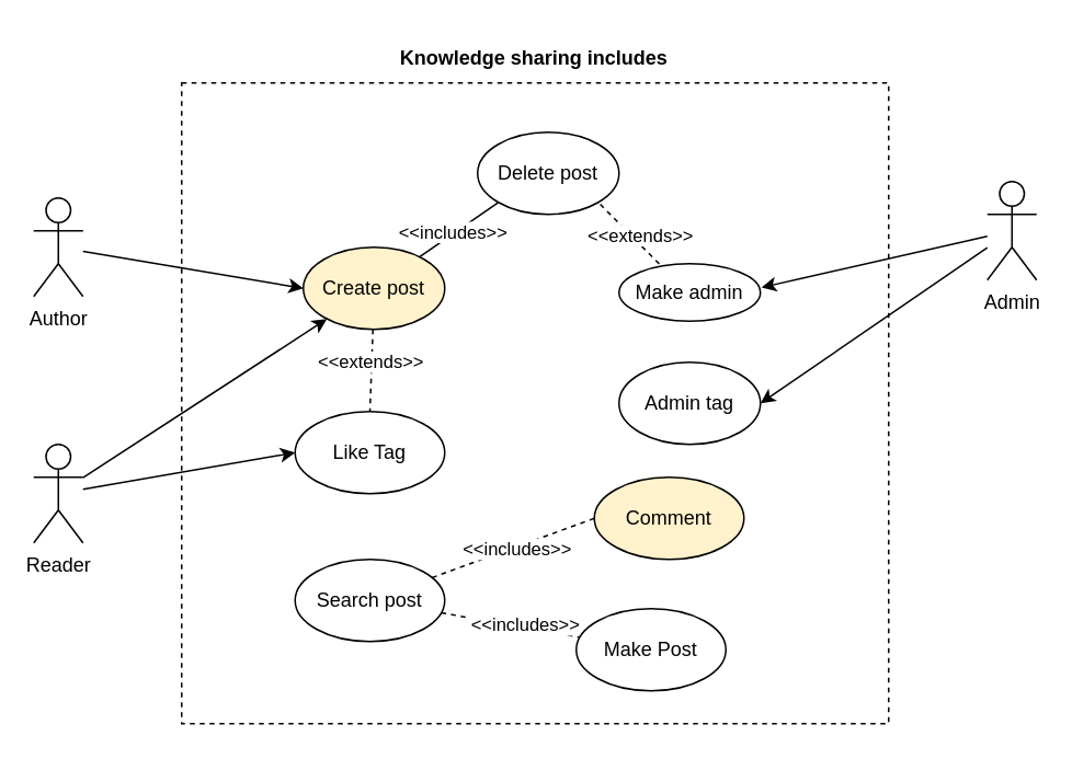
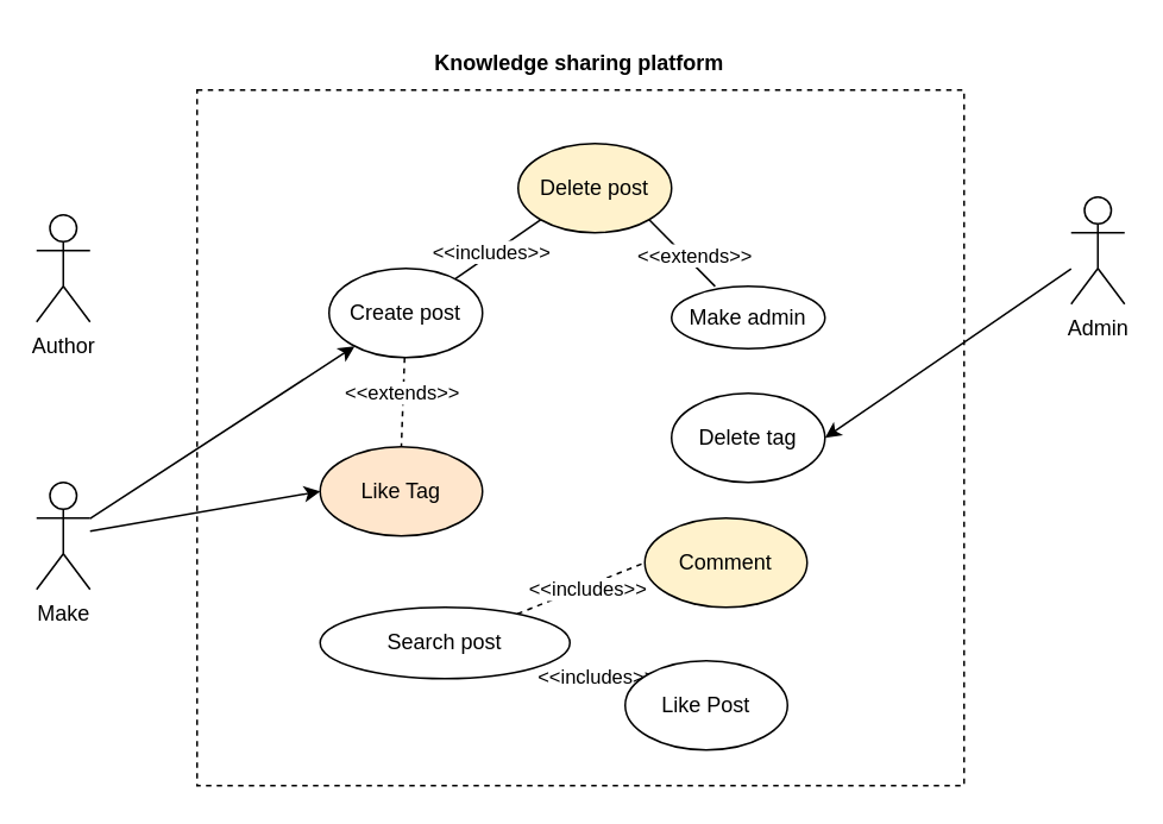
  <mxCell id="0" />
  <mxCell id="1" parent="0" />
  <mxCell id="2" value="" style="rounded=0;whiteSpace=wrap;html=1;dashed=1;fillColor=none;" vertex="1" parent="1"><mxGeometry x="110" y="50" width="430" height="390" as="geometry" /></mxCell>
- <mxCell id="3" value="&lt;b&gt;Knowledge sharing includes&lt;/b&gt;" style="text;html=1;align=center;verticalAlign=middle;resizable=0;points=[];autosize=1;strokeColor=none;fillColor=none;" vertex="1" parent="1"><mxGeometry x="229" y="20" width="190" height="30" as="geometry" /></mxCell>
- <mxCell id="4" style="rounded=0;orthogonalLoop=1;jettySize=auto;html=1;entryX=0;entryY=0.5;entryDx=0;entryDy=0;" edge="1" parent="1" source="5" target="16"><mxGeometry relative="1" as="geometry" /></mxCell>
+ <mxCell id="3" value="&lt;b&gt;Knowledge sharing platform&lt;/b&gt;" style="text;html=1;align=center;verticalAlign=middle;resizable=0;points=[];autosize=1;strokeColor=none;fillColor=none;" vertex="1" parent="1"><mxGeometry x="229" y="20" width="190" height="30" as="geometry" /></mxCell>
  <mxCell id="5" value="Author" style="shape=umlActor;verticalLabelPosition=bottom;verticalAlign=top;html=1;outlineConnect=0;" vertex="1" parent="1"><mxGeometry x="20" y="120" width="30" height="60" as="geometry" /></mxCell>
  <mxCell id="6" style="rounded=0;orthogonalLoop=1;jettySize=auto;html=1;" edge="1" parent="1" source="8" target="16"><mxGeometry relative="1" as="geometry" /></mxCell>
  <mxCell id="7" style="rounded=0;orthogonalLoop=1;jettySize=auto;html=1;entryX=0;entryY=0.5;entryDx=0;entryDy=0;" edge="1" parent="1" source="8" target="28"><mxGeometry relative="1" as="geometry" /></mxCell>
- <mxCell id="8" value="Reader" style="shape=umlActor;verticalLabelPosition=bottom;verticalAlign=top;html=1;outlineConnect=0;" vertex="1" parent="1"><mxGeometry x="20" y="270" width="30" height="60" as="geometry" /></mxCell>
- <mxCell id="9" style="rounded=0;orthogonalLoop=1;jettySize=auto;html=1;entryX=1.008;entryY=0.414;entryDx=0;entryDy=0;entryPerimeter=0;" edge="1" parent="1" source="11" target="23"><mxGeometry relative="1" as="geometry" /></mxCell>
+ <mxCell id="8" value="Make" style="shape=umlActor;verticalLabelPosition=bottom;verticalAlign=top;html=1;outlineConnect=0;" vertex="1" parent="1"><mxGeometry x="20" y="270" width="30" height="60" as="geometry" /></mxCell>
  <mxCell id="10" style="rounded=0;orthogonalLoop=1;jettySize=auto;html=1;entryX=1;entryY=0.5;entryDx=0;entryDy=0;" edge="1" parent="1" source="11" target="29"><mxGeometry relative="1" as="geometry" /></mxCell>
  <mxCell id="11" value="Admin" style="shape=umlActor;verticalLabelPosition=bottom;verticalAlign=top;html=1;outlineConnect=0;" vertex="1" parent="1"><mxGeometry x="600" y="110" width="30" height="60" as="geometry" /></mxCell>
  <mxCell id="12" style="rounded=0;orthogonalLoop=1;jettySize=auto;html=1;entryX=0;entryY=1;entryDx=0;entryDy=0;dashed=0;endArrow=none;endFill=0;" edge="1" parent="1" source="16" target="22"><mxGeometry relative="1" as="geometry" /></mxCell>
  <mxCell id="13" value="&amp;lt;&amp;lt;includes&amp;gt;&amp;gt;" style="edgeLabel;html=1;align=center;verticalAlign=middle;resizable=0;points=[];" vertex="1" connectable="0" parent="12"><mxGeometry x="-0.232" relative="1" as="geometry"><mxPoint x="2" y="-3" as="offset" /></mxGeometry></mxCell>
  <mxCell id="14" style="rounded=0;orthogonalLoop=1;jettySize=auto;html=1;entryX=0.5;entryY=0;entryDx=0;entryDy=0;dashed=1;endArrow=none;endFill=0;" edge="1" parent="1" source="16" target="28"><mxGeometry relative="1" as="geometry" /></mxCell>
  <mxCell id="15" value="&amp;lt;&amp;lt;extends&amp;gt;&amp;gt;" style="edgeLabel;html=1;align=center;verticalAlign=middle;resizable=0;points=[];" vertex="1" connectable="0" parent="14"><mxGeometry x="-0.363" y="-2" relative="1" as="geometry"><mxPoint x="1" y="4" as="offset" /></mxGeometry></mxCell>
- <mxCell id="16" value="Create post" style="ellipse;whiteSpace=wrap;html=1;fillColor=#fff2cc;" vertex="1" parent="1"><mxGeometry x="184" y="150" width="86" height="50" as="geometry" /></mxCell>
+ <mxCell id="16" value="Create post" style="ellipse;whiteSpace=wrap;html=1;" vertex="1" parent="1"><mxGeometry x="184" y="150" width="86" height="50" as="geometry" /></mxCell>
  <mxCell id="17" style="rounded=0;orthogonalLoop=1;jettySize=auto;html=1;endArrow=none;endFill=0;dashed=1;" edge="1" parent="1" source="21" target="24"><mxGeometry relative="1" as="geometry" /></mxCell>
  <mxCell id="18" value="&amp;lt;&amp;lt;includes&amp;gt;&amp;gt;" style="edgeLabel;html=1;align=center;verticalAlign=middle;resizable=0;points=[];" vertex="1" connectable="0" parent="17"><mxGeometry x="0.193" y="2" relative="1" as="geometry"><mxPoint as="offset" /></mxGeometry></mxCell>
  <mxCell id="19" style="rounded=0;orthogonalLoop=1;jettySize=auto;html=1;entryX=0;entryY=0.5;entryDx=0;entryDy=0;endArrow=none;endFill=0;dashed=1;" edge="1" parent="1" source="21" target="25"><mxGeometry relative="1" as="geometry" /></mxCell>
  <mxCell id="20" value="&amp;lt;&amp;lt;includes&amp;gt;&amp;gt;" style="edgeLabel;html=1;align=center;verticalAlign=middle;resizable=0;points=[];rotation=0;" vertex="1" connectable="0" parent="19"><mxGeometry x="-0.149" y="1" relative="1" as="geometry"><mxPoint x="9" y="-1" as="offset" /></mxGeometry></mxCell>
- <mxCell id="21" value="Search post" style="ellipse;whiteSpace=wrap;html=1;" vertex="1" parent="1"><mxGeometry x="179" y="340" width="91" height="50" as="geometry" /></mxCell>
- <mxCell id="22" value="Delete post" style="ellipse;whiteSpace=wrap;html=1;" vertex="1" parent="1"><mxGeometry x="290" y="80" width="86" height="50" as="geometry" /></mxCell>
+ <mxCell id="21" value="Search post" style="ellipse;whiteSpace=wrap;html=1;" vertex="1" parent="1"><mxGeometry x="179" y="340" width="140" height="40" as="geometry" /></mxCell>
+ <mxCell id="22" value="Delete post" style="ellipse;whiteSpace=wrap;html=1;fillColor=#fff2cc;" vertex="1" parent="1"><mxGeometry x="290" y="80" width="86" height="50" as="geometry" /></mxCell>
  <mxCell id="23" value="Make admin" style="ellipse;whiteSpace=wrap;html=1;" vertex="1" parent="1"><mxGeometry x="376" y="160" width="86" height="35" as="geometry" /></mxCell>
- <mxCell id="24" value="Make Post" style="ellipse;whiteSpace=wrap;html=1;" vertex="1" parent="1"><mxGeometry x="350" y="370" width="91" height="50" as="geometry" /></mxCell>
+ <mxCell id="24" value="Like Post" style="ellipse;whiteSpace=wrap;html=1;" vertex="1" parent="1"><mxGeometry x="350" y="370" width="91" height="50" as="geometry" /></mxCell>
  <mxCell id="25" value="Comment" style="ellipse;whiteSpace=wrap;html=1;fillColor=#fff2cc;" vertex="1" parent="1"><mxGeometry x="361" y="290" width="91" height="50" as="geometry" /></mxCell>
- <mxCell id="26" style="rounded=0;orthogonalLoop=1;jettySize=auto;html=1;entryX=1;entryY=1;entryDx=0;entryDy=0;dashed=1;endArrow=none;endFill=0;exitX=0.284;exitY=0.003;exitDx=0;exitDy=0;exitPerimeter=0;" edge="1" parent="1" source="23" target="22"><mxGeometry relative="1" as="geometry"><mxPoint x="350" y="170" as="sourcePoint" /><mxPoint x="397" y="137" as="targetPoint" /></mxGeometry></mxCell>
+ <mxCell id="26" style="rounded=0;orthogonalLoop=1;jettySize=auto;html=1;entryX=1;entryY=1;entryDx=0;entryDy=0;dashed=0;endArrow=none;endFill=0;exitX=0.284;exitY=0.003;exitDx=0;exitDy=0;exitPerimeter=0;" edge="1" parent="1" source="23" target="22"><mxGeometry relative="1" as="geometry"><mxPoint x="350" y="170" as="sourcePoint" /><mxPoint x="397" y="137" as="targetPoint" /></mxGeometry></mxCell>
  <mxCell id="27" value="&amp;lt;&amp;lt;extends&amp;gt;&amp;gt;" style="edgeLabel;html=1;align=center;verticalAlign=middle;resizable=0;points=[];" vertex="1" connectable="0" parent="26"><mxGeometry x="-0.232" relative="1" as="geometry"><mxPoint x="2" y="-3" as="offset" /></mxGeometry></mxCell>
- <mxCell id="28" value="Like Tag" style="ellipse;whiteSpace=wrap;html=1;" vertex="1" parent="1"><mxGeometry x="179" y="250" width="91" height="50" as="geometry" /></mxCell>
- <mxCell id="29" value="Admin tag" style="ellipse;whiteSpace=wrap;html=1;" vertex="1" parent="1"><mxGeometry x="376" y="220" width="86" height="50" as="geometry" /></mxCell>
+ <mxCell id="28" value="Like Tag" style="ellipse;whiteSpace=wrap;html=1;fillColor=#ffe6cc;" vertex="1" parent="1"><mxGeometry x="179" y="250" width="91" height="50" as="geometry" /></mxCell>
+ <mxCell id="29" value="Delete tag" style="ellipse;whiteSpace=wrap;html=1;" vertex="1" parent="1"><mxGeometry x="376" y="220" width="86" height="50" as="geometry" /></mxCell>
